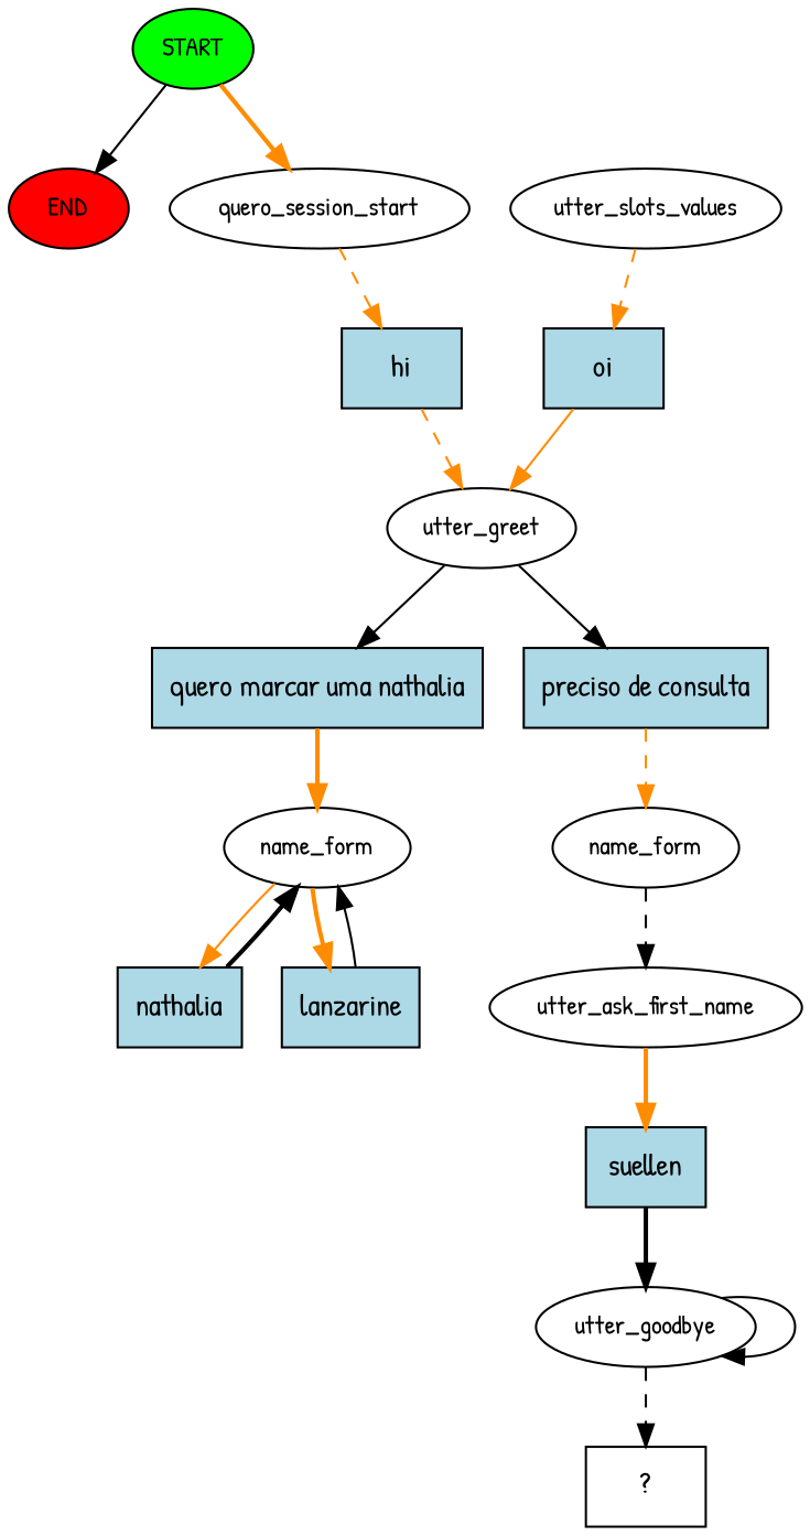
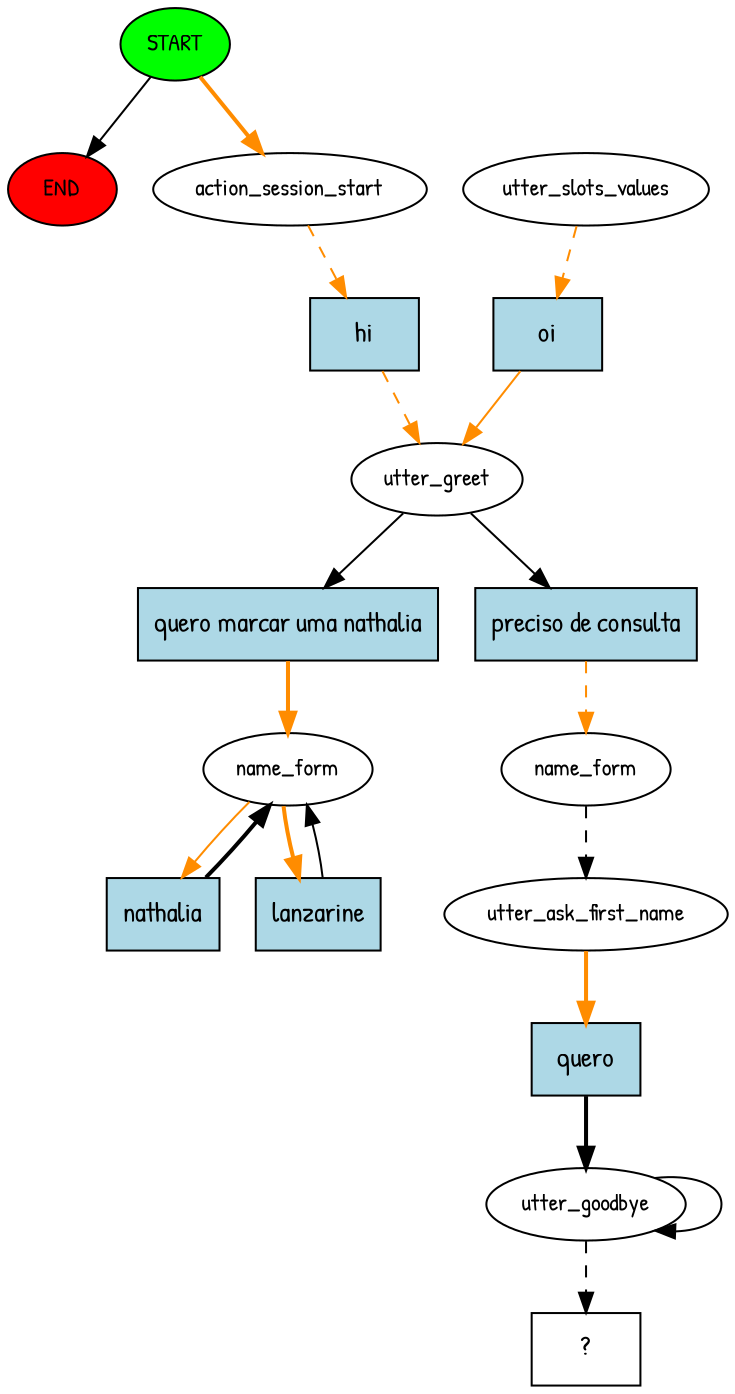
  digraph {
    fontname="Patrick Hand"
    node [fontname="Patrick Hand" fontsize=12 style=filled]
    edge [color=darkorange fontname="Patrick Hand" style=solid]
    n1 [fillcolor=green label=START]
    n2 [fillcolor=red label=END]
-   n3 [label=quero_session_start style=""]
+   n3 [label=action_session_start style=""]
    n4 [fillcolor=lightblue label=hi shape=rect fontsize=""]
    n5 [label=utter_greet style=""]
    n6 [fillcolor=lightblue label="quero marcar uma nathalia" shape=rect fontsize=""]
    n7 [fillcolor=lightblue label="preciso de consulta" shape=rect fontsize=""]
    n8 [label=name_form style=""]
    n9 [label=name_form style=""]
    n10 [fillcolor=lightblue label=nathalia shape=rect fontsize=""]
    n11 [fillcolor=lightblue label=lanzarine shape=rect fontsize=""]
    n12 [label=utter_slots_values style=""]
    n13 [fillcolor=lightblue label=oi shape=rect fontsize=""]
    n14 [label=utter_ask_first_name style=""]
-   n15 [fillcolor=lightblue label=suellen shape=rect fontsize=""]
+   n15 [fillcolor=lightblue label=quero shape=rect fontsize=""]
    n16 [label=utter_goodbye style=""]
    n17 [label="  ?  " shape=rect fontsize="" style=""]
    n1 -> n2 [color=black]
    n1 -> n3 [style=bold]
    n3 -> n4 [style=dashed]
    n4 -> n5 [style=dashed]
    n5 -> n6 [color=black]
    n5 -> n7 [color=black]
    n6 -> n8 [style=bold]
    n7 -> n9 [style=dashed]
    n8 -> n10
    n8 -> n11 [style=bold]
    n9 -> n14 [color=black style=dashed]
    n10 -> n8 [color=black style=bold]
    n11 -> n8 [color=black]
    n12 -> n13 [style=dashed]
    n13 -> n5
    n14 -> n15 [style=bold]
    n15 -> n16 [color=black style=bold]
    n16 -> n16 [color=black]
    n16 -> n17 [color=black style=dashed]
  }
